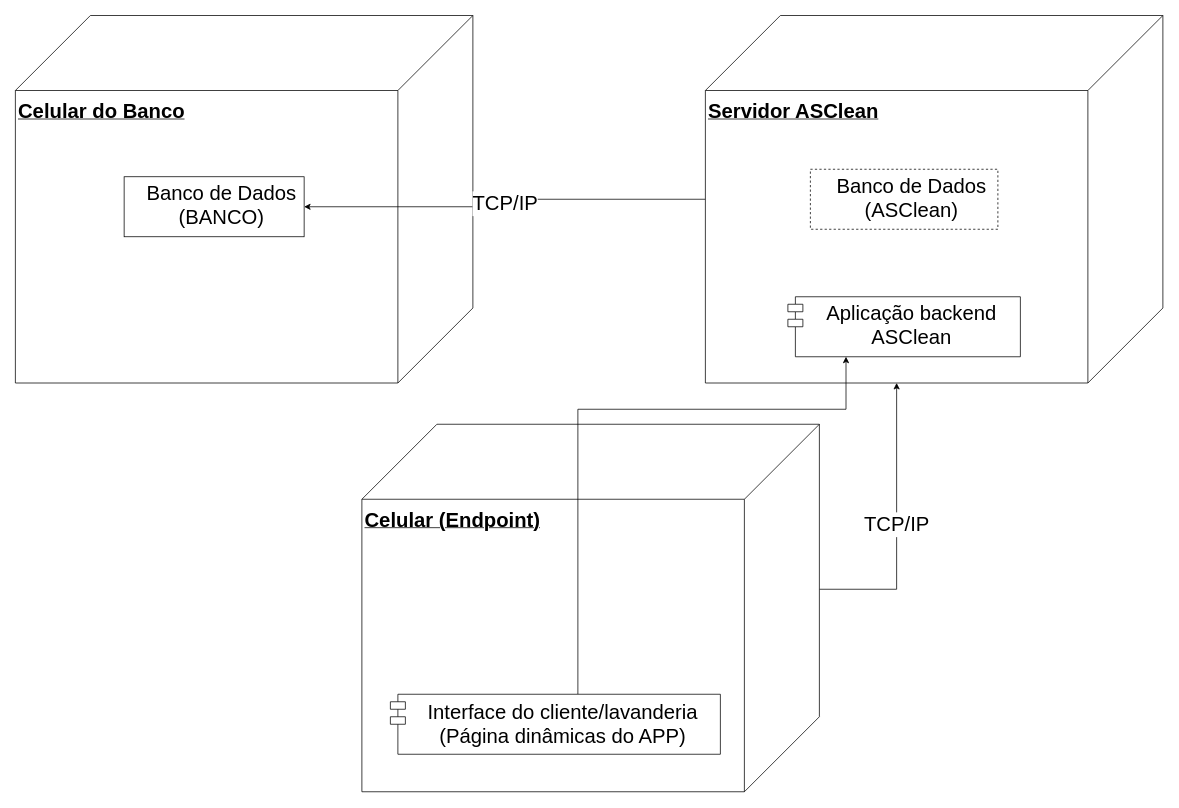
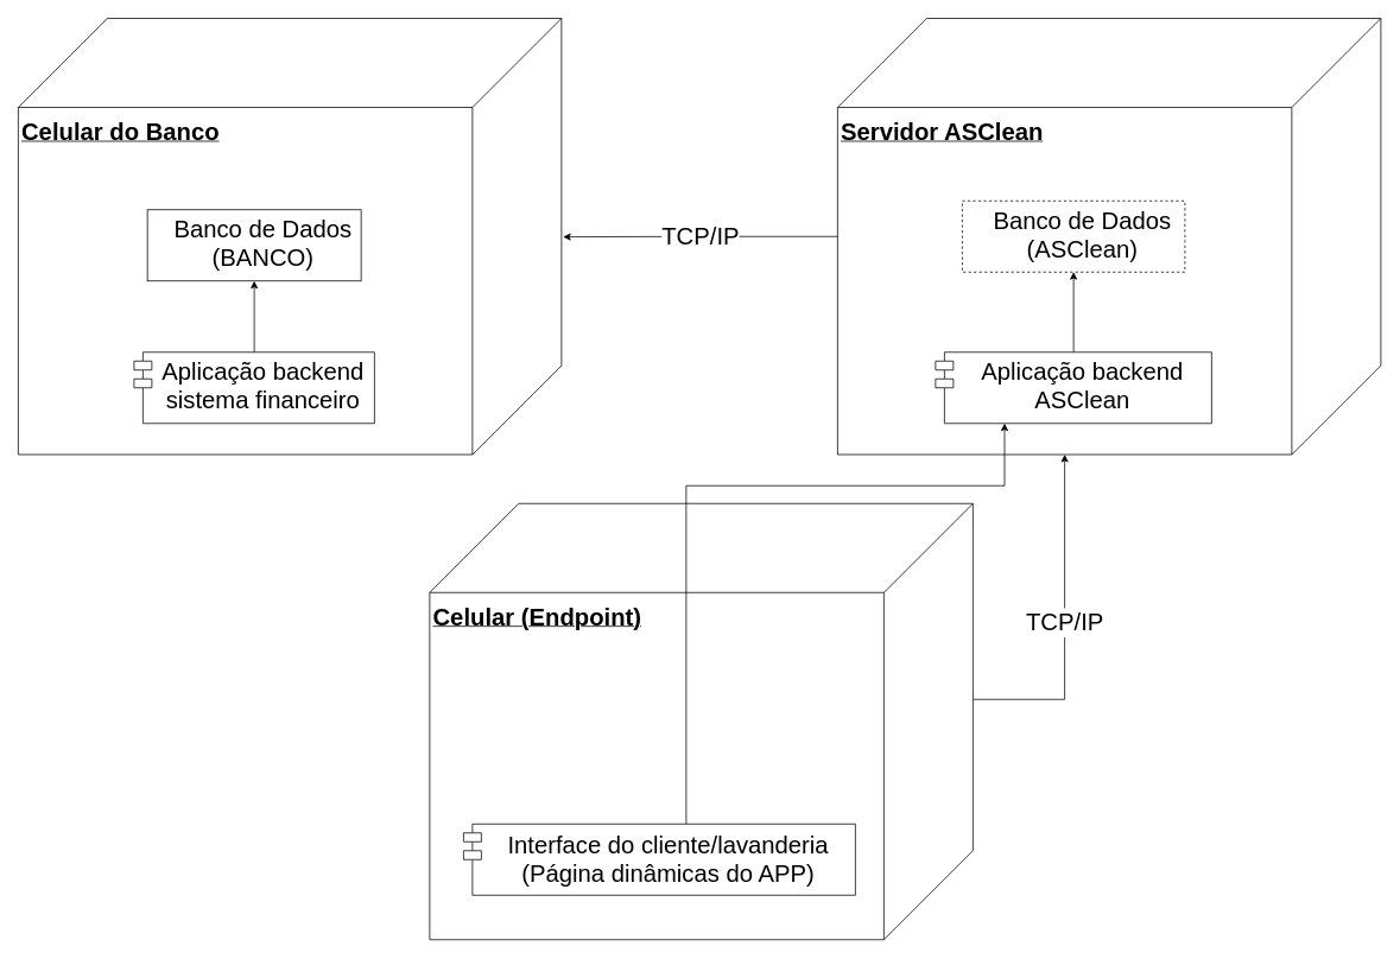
  <mxCell id="0" />
  <mxCell id="1" parent="0" />
  <mxCell id="2" value="&lt;font style=&quot;font-size: 27px;&quot;&gt;&lt;br&gt;&lt;br&gt;&lt;br&gt;&lt;b&gt;Celular do Banco&lt;/b&gt;&lt;/font&gt;" style="verticalAlign=top;align=left;spacingTop=8;spacingLeft=2;spacingRight=12;shape=cube;size=100;direction=south;fontStyle=4;html=1;" vertex="1" parent="1"><mxGeometry x="20" y="20" width="610" height="490" as="geometry" /></mxCell>
- <mxCell id="3" value="TCP/IP" style="edgeStyle=orthogonalEdgeStyle;rounded=0;orthogonalLoop=1;jettySize=auto;html=1;fontSize=27;" edge="1" parent="1" source="4" target="13"><mxGeometry relative="1" as="geometry" /></mxCell>
+ <mxCell id="3" value="TCP/IP" style="edgeStyle=orthogonalEdgeStyle;rounded=0;orthogonalLoop=1;jettySize=auto;html=1;entryX=0.501;entryY=-0.003;entryDx=0;entryDy=0;entryPerimeter=0;fontSize=27;" edge="1" parent="1" source="4" target="2"><mxGeometry relative="1" as="geometry" /></mxCell>
  <mxCell id="4" value="&lt;font style=&quot;font-size: 27px;&quot;&gt;&lt;br&gt;&lt;br&gt;&lt;br&gt;&lt;b&gt;Servidor ASClean&lt;/b&gt;&lt;/font&gt;" style="verticalAlign=top;align=left;spacingTop=8;spacingLeft=2;spacingRight=12;shape=cube;size=100;direction=south;fontStyle=4;html=1;" vertex="1" parent="1"><mxGeometry x="940" y="20" width="610" height="490" as="geometry" /></mxCell>
  <mxCell id="5" value="TCP/IP" style="edgeStyle=orthogonalEdgeStyle;rounded=0;orthogonalLoop=1;jettySize=auto;html=1;entryX=0;entryY=0;entryDx=490.0;entryDy=355;entryPerimeter=0;fontSize=27;" edge="1" parent="1" source="6" target="4"><mxGeometry relative="1" as="geometry"><Array as="points"><mxPoint x="1195" y="785" /></Array></mxGeometry></mxCell>
  <mxCell id="6" value="&lt;font style=&quot;font-size: 27px;&quot;&gt;&lt;b&gt;&lt;br&gt;&lt;br&gt;&lt;br&gt;Celular (Endpoint)&lt;/b&gt;&lt;/font&gt;" style="verticalAlign=top;align=left;spacingTop=8;spacingLeft=2;spacingRight=12;shape=cube;size=100;direction=south;fontStyle=4;html=1;" vertex="1" parent="1"><mxGeometry x="482" y="565" width="610" height="490" as="geometry" /></mxCell>
  <mxCell id="7" style="edgeStyle=orthogonalEdgeStyle;rounded=0;orthogonalLoop=1;jettySize=auto;html=1;entryX=0.25;entryY=1;entryDx=0;entryDy=0;fontSize=27;" edge="1" parent="1" source="8" target="12"><mxGeometry relative="1" as="geometry"><Array as="points"><mxPoint x="770" y="545" /><mxPoint x="1128" y="545" /></Array></mxGeometry></mxCell>
  <mxCell id="8" value="Interface do cliente/lavanderia&#10;(Página dinâmicas do APP)" style="shape=module;align=left;spacingLeft=20;align=center;verticalAlign=top;fontSize=27;" vertex="1" parent="1"><mxGeometry x="520" y="925" width="440" height="80" as="geometry" /></mxCell>
+ <mxCell id="9" value="" style="edgeStyle=orthogonalEdgeStyle;rounded=0;orthogonalLoop=1;jettySize=auto;html=1;fontSize=27;" edge="1" parent="1" source="10" target="13"><mxGeometry relative="1" as="geometry" /></mxCell>
+ <mxCell id="10" value="Aplicação backend sistema financeiro" style="shape=module;align=left;spacingLeft=20;align=center;verticalAlign=top;fontSize=27;whiteSpace=wrap;" vertex="1" parent="1"><mxGeometry x="150" y="395" width="270" height="80" as="geometry" /></mxCell>
+ <mxCell id="11" value="" style="edgeStyle=orthogonalEdgeStyle;rounded=0;orthogonalLoop=1;jettySize=auto;html=1;fontSize=27;" edge="1" parent="1" source="12" target="14"><mxGeometry relative="1" as="geometry" /></mxCell>
  <mxCell id="12" value="Aplicação backend ASClean" style="shape=module;align=left;spacingLeft=20;align=center;verticalAlign=top;fontSize=27;whiteSpace=wrap;" vertex="1" parent="1"><mxGeometry x="1050" y="395" width="310" height="80" as="geometry" /></mxCell>
  <mxCell id="13" value="Banco de Dados (BANCO)" style="whiteSpace=wrap;html=1;fontSize=27;verticalAlign=top;spacingLeft=20;" vertex="1" parent="1"><mxGeometry x="165" y="235" width="240" height="80" as="geometry" /></mxCell>
  <mxCell id="14" value="Banco de Dados (ASClean)" style="whiteSpace=wrap;html=1;fontSize=27;verticalAlign=top;spacingLeft=20;dashed=1;" vertex="1" parent="1"><mxGeometry x="1080" y="225" width="250" height="80" as="geometry" /></mxCell>
